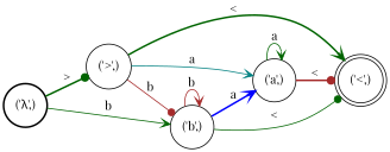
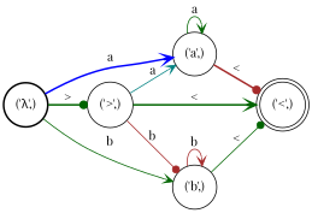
  digraph {
    fontname="Playfair Display"
    rankdir=LR
    node [fontname="Playfair Display" shape=circle]
    edge [arrowhead=vee color=darkgreen fontname="Playfair Display" style=solid]
    n1 [label="('<',)" shape=doublecircle]
    n2 [label="('a',)"]
    n3 [label="('b',)"]
    n4 [label="('λ',)" style=bold]
    n5 [label="('>',)"]
    n2 -> n1 [arrowhead=dot color=brown label="<" style=bold]
    n2 -> n2 [label=a]
    n3 -> n1 [arrowhead=dot label="<"]
-   n3 -> n2 [color=blue label=a style=bold]
+   n4 -> n2 [color=blue label=a style=bold]
    n3 -> n3 [color=brown label=b]
    n4 -> n3 [label=b]
    n4 -> n5 [arrowhead=dot label=">" style=bold]
    n5 -> n1 [label="<" style=bold]
    n5 -> n2 [color=teal label=a]
    n5 -> n3 [arrowhead=dot color=brown label=b]
  }
